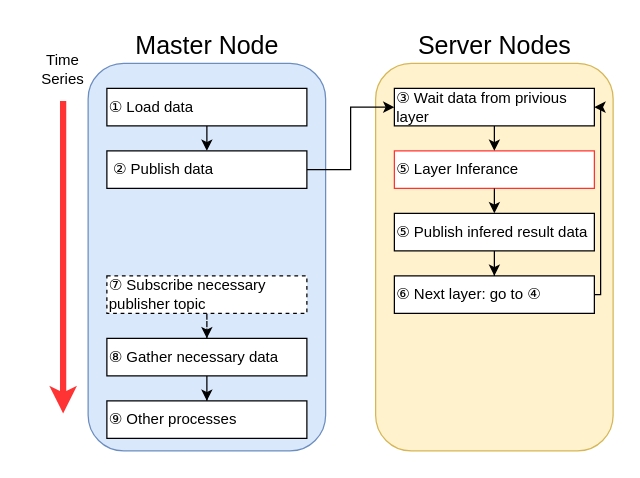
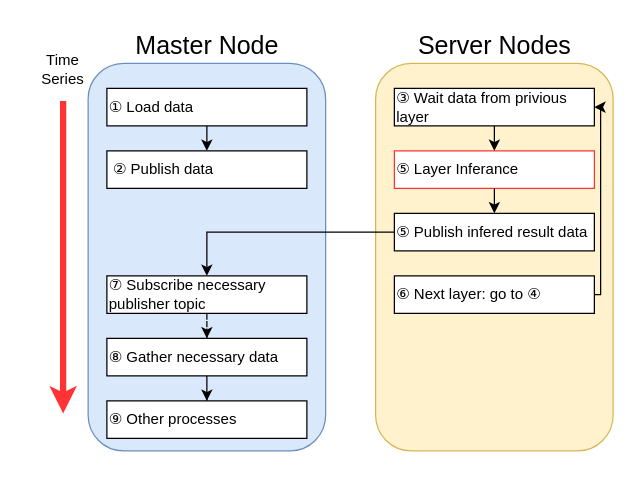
  <mxCell id="0" />
  <mxCell id="1" parent="0" />
  <mxCell id="2" value="" style="rounded=1;whiteSpace=wrap;html=1;fillColor=#fff2cc;strokeColor=#d6b656;" vertex="1" parent="1"><mxGeometry x="300" y="50" width="190" height="310" as="geometry" /></mxCell>
  <mxCell id="3" value="&lt;font style=&quot;font-size: 12px;&quot;&gt;⑤ Layer Inferance&lt;/font&gt;" style="rounded=0;whiteSpace=wrap;html=1;align=left;strokeColor=#FF3333;" parent="1" vertex="1"><mxGeometry x="315" y="120" width="160" height="30" as="geometry" /></mxCell>
  <mxCell id="4" value="" style="rounded=1;whiteSpace=wrap;html=1;fillColor=#dae8fc;strokeColor=#6c8ebf;" vertex="1" parent="1"><mxGeometry x="70" y="50" width="190" height="310" as="geometry" /></mxCell>
  <mxCell id="5" value="&lt;font style=&quot;font-size: 20px;&quot;&gt;Master Node&lt;/font&gt;" style="text;html=1;strokeColor=none;fillColor=none;align=center;verticalAlign=middle;whiteSpace=wrap;rounded=0;" vertex="1" parent="1"><mxGeometry x="102.5" y="20" width="125" height="30" as="geometry" /></mxCell>
  <mxCell id="6" value="&lt;font style=&quot;font-size: 20px;&quot;&gt;Server Nodes&lt;/font&gt;" style="text;html=1;strokeColor=none;fillColor=none;align=center;verticalAlign=middle;whiteSpace=wrap;rounded=0;" vertex="1" parent="1"><mxGeometry x="332.5" y="20" width="125" height="30" as="geometry" /></mxCell>
  <mxCell id="7" style="edgeStyle=orthogonalEdgeStyle;rounded=0;orthogonalLoop=1;jettySize=auto;html=1;entryX=0.5;entryY=0;entryDx=0;entryDy=0;" edge="1" parent="1" source="8"><mxGeometry relative="1" as="geometry"><mxPoint x="165" y="120" as="targetPoint" /></mxGeometry></mxCell>
  <mxCell id="8" value="&lt;font style=&quot;font-size: 12px;&quot;&gt;① Load data&lt;/font&gt;" style="rounded=0;whiteSpace=wrap;html=1;align=left;" vertex="1" parent="1"><mxGeometry x="85" y="70" width="160" height="30" as="geometry" /></mxCell>
  <mxCell id="9" value="" style="endArrow=classic;html=1;rounded=0;strokeWidth=5;fillColor=#f8cecc;strokeColor=#FF3333;" edge="1" parent="1"><mxGeometry width="50" height="50" relative="1" as="geometry"><mxPoint x="50" y="80" as="sourcePoint" /><mxPoint x="50" y="330" as="targetPoint" /></mxGeometry></mxCell>
  <mxCell id="10" value="Time Series" style="text;html=1;strokeColor=none;fillColor=none;align=center;verticalAlign=middle;whiteSpace=wrap;rounded=0;" vertex="1" parent="1"><mxGeometry x="20" y="40" width="60" height="30" as="geometry" /></mxCell>
- <mxCell id="11" style="edgeStyle=orthogonalEdgeStyle;rounded=0;orthogonalLoop=1;jettySize=auto;html=1;entryX=0;entryY=0.5;entryDx=0;entryDy=0;" edge="1" parent="1" source="12" target="16"><mxGeometry relative="1" as="geometry" /></mxCell>
  <mxCell id="12" value="&lt;font style=&quot;font-size: 12px;&quot;&gt;&amp;nbsp;②&amp;nbsp;Publish data&lt;/font&gt;" style="rounded=0;whiteSpace=wrap;html=1;align=left;" vertex="1" parent="1"><mxGeometry x="85" y="120" width="160" height="30" as="geometry" /></mxCell>
  <mxCell id="13" style="edgeStyle=orthogonalEdgeStyle;rounded=0;orthogonalLoop=1;jettySize=auto;html=1;" edge="1" parent="1" source="14" target="22"><mxGeometry relative="1" as="geometry" /></mxCell>
  <mxCell id="14" value="&lt;font style=&quot;font-size: 12px;&quot;&gt;⑧&amp;nbsp;Gather necessary data&lt;/font&gt;" style="rounded=0;whiteSpace=wrap;html=1;align=left;" vertex="1" parent="1"><mxGeometry x="85" y="270" width="160" height="30" as="geometry" /></mxCell>
  <mxCell id="15" style="edgeStyle=orthogonalEdgeStyle;rounded=0;orthogonalLoop=1;jettySize=auto;html=1;entryX=0.5;entryY=0;entryDx=0;entryDy=0;" edge="1" parent="1" source="16"><mxGeometry relative="1" as="geometry"><mxPoint x="395" y="120" as="targetPoint" /></mxGeometry></mxCell>
  <mxCell id="16" value="&lt;font style=&quot;font-size: 12px;&quot;&gt;③ Wait data from privious layer&lt;/font&gt;" style="rounded=0;whiteSpace=wrap;html=1;align=left;" vertex="1" parent="1"><mxGeometry x="315" y="70" width="160" height="30" as="geometry" /></mxCell>
  <mxCell id="17" style="edgeStyle=orthogonalEdgeStyle;rounded=0;orthogonalLoop=1;jettySize=auto;html=1;entryX=1;entryY=0.5;entryDx=0;entryDy=0;" edge="1" parent="1" source="18" target="16"><mxGeometry relative="1" as="geometry"><Array as="points"><mxPoint x="480" y="235" /><mxPoint x="480" y="85" /></Array></mxGeometry></mxCell>
  <mxCell id="18" value="&lt;font style=&quot;font-size: 12px;&quot;&gt;⑥ Next layer: go to&amp;nbsp;④&lt;br&gt;&lt;/font&gt;" style="rounded=0;whiteSpace=wrap;html=1;align=left;" vertex="1" parent="1"><mxGeometry x="315" y="220" width="160" height="30" as="geometry" /></mxCell>
  <mxCell id="19" style="edgeStyle=orthogonalEdgeStyle;rounded=0;orthogonalLoop=1;jettySize=auto;html=1;entryX=0.5;entryY=0;entryDx=0;entryDy=0;" edge="1" parent="1" target="21"><mxGeometry relative="1" as="geometry"><mxPoint x="395" y="150" as="sourcePoint" /></mxGeometry></mxCell>
- <mxCell id="20" style="edgeStyle=orthogonalEdgeStyle;rounded=0;orthogonalLoop=1;jettySize=auto;html=1;entryX=0.5;entryY=0;entryDx=0;entryDy=0;" edge="1" parent="1" source="21" target="18"><mxGeometry relative="1" as="geometry" /></mxCell>
+ <mxCell id="20" style="edgeStyle=orthogonalEdgeStyle;rounded=0;orthogonalLoop=1;jettySize=auto;html=1;" edge="1" parent="1" source="21" target="24"><mxGeometry relative="1" as="geometry" /></mxCell>
  <mxCell id="21" value="&lt;font style=&quot;font-size: 12px;&quot;&gt;⑤ Publish infered result data&lt;/font&gt;" style="rounded=0;whiteSpace=wrap;html=1;align=left;" vertex="1" parent="1"><mxGeometry x="315" y="170" width="160" height="30" as="geometry" /></mxCell>
  <mxCell id="22" value="&lt;font style=&quot;font-size: 12px;&quot;&gt;⑨ Other processes&lt;/font&gt;" style="rounded=0;whiteSpace=wrap;html=1;align=left;" vertex="1" parent="1"><mxGeometry x="85" y="320" width="160" height="30" as="geometry" /></mxCell>
  <mxCell id="23" style="edgeStyle=orthogonalEdgeStyle;rounded=0;orthogonalLoop=1;jettySize=auto;html=1;entryX=0.5;entryY=0;entryDx=0;entryDy=0;dashed=1;" edge="1" parent="1" source="24" target="14"><mxGeometry relative="1" as="geometry" /></mxCell>
- <mxCell id="24" value="&lt;font style=&quot;font-size: 12px;&quot;&gt;⑦ Subscribe necessary publisher topic&lt;/font&gt;" style="rounded=0;whiteSpace=wrap;html=1;align=left;dashed=1;" vertex="1" parent="1"><mxGeometry x="85" y="220" width="160" height="30" as="geometry" /></mxCell>
+ <mxCell id="24" value="&lt;font style=&quot;font-size: 12px;&quot;&gt;⑦ Subscribe necessary publisher topic&lt;/font&gt;" style="rounded=0;whiteSpace=wrap;html=1;align=left;" vertex="1" parent="1"><mxGeometry x="85" y="220" width="160" height="30" as="geometry" /></mxCell>
